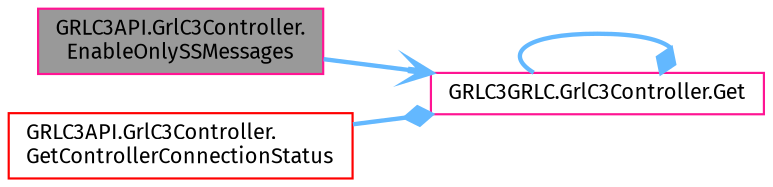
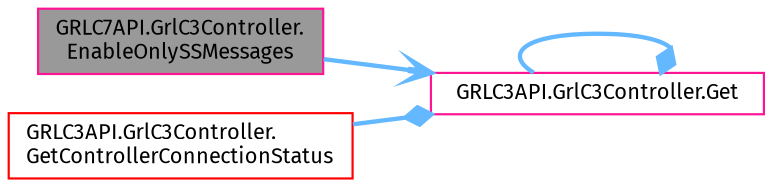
  digraph {
    fontname="Fira Sans"
    rankdir=LR
    node [color=deeppink fillcolor=white fontname="Fira Sans" fontsize=10 shape=box style=filled]
    edge [arrowhead=diamond color=steelblue1 fontname="Fira Sans" fontsize=10 labelfontname=Helvetica labelfontsize=10 style=bold]
-   n1 [fillcolor=grey60 fontcolor=black height=0.2 label="GRLC3API.GrlC3Controller.\lEnableOnlySSMessages" width=0.4]
-   n2 [height=0.2 label="GRLC3GRLC.GrlC3Controller.Get" width=0.4]
+   n1 [fillcolor=grey60 fontcolor=black height=0.2 label="GRLC7API.GrlC3Controller.\lEnableOnlySSMessages" width=0.4]
+   n2 [height=0.2 label="GRLC3API.GrlC3Controller.Get" width=0.4]
    n3 [color=red height=0.2 label="GRLC3API.GrlC3Controller.\lGetControllerConnectionStatus" width=0.4]
    n1 -> n2 [arrowhead=vee]
    n2 -> n2
    n3 -> n2
  }
